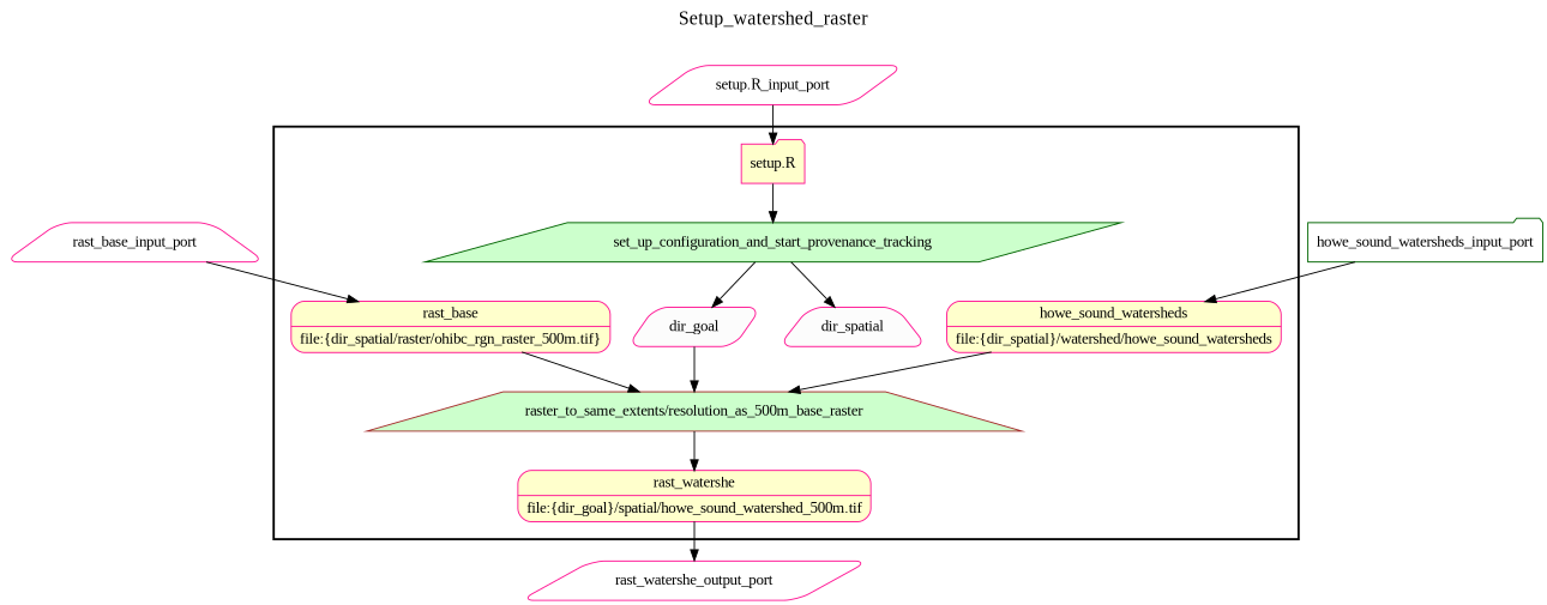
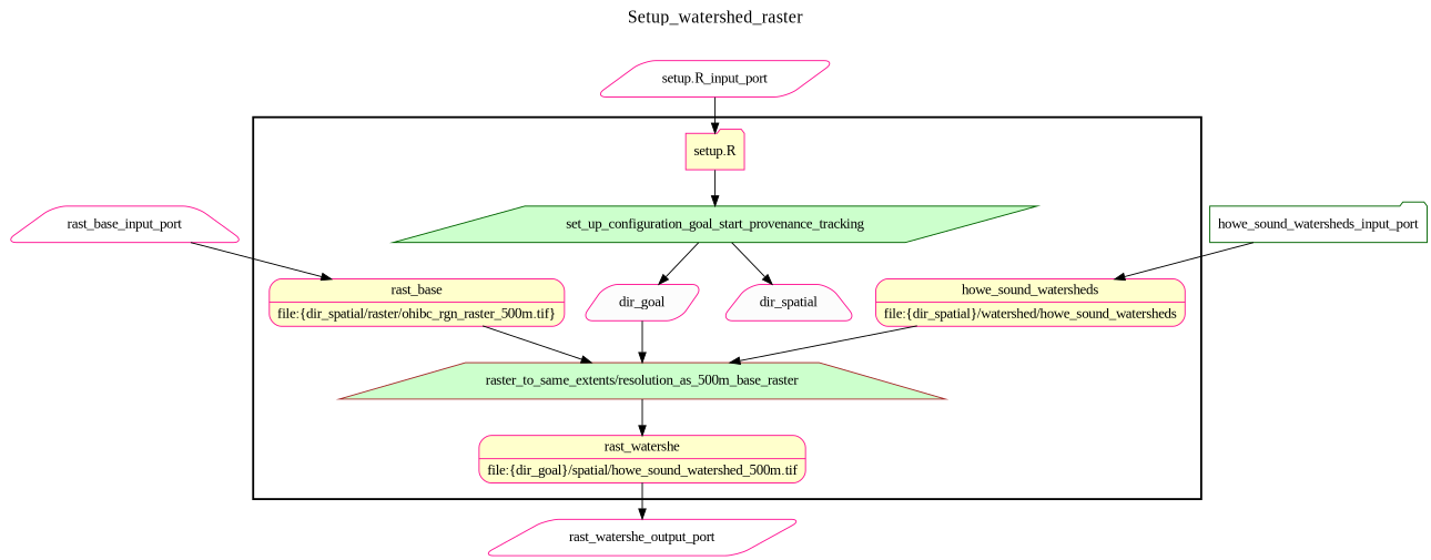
  digraph {
    fontname="Liberation Serif"
    fontsize=18
    label=Setup_watershed_raster
    labelloc=t
    rankdir=TB
    node [color=deeppink fillcolor="#FFFFCC" fontname="Liberation Serif" peripheries=1 shape=parallelogram style="rounded,filled"]
    edge [fontname="Liberation Serif"]
-   set_up_configuration_and_start_provenance_tracking [color=darkgreen fillcolor="#CCFFCC" style=filled]
+   set_up_configuration_and_start_provenance_tracking [color=darkgreen fillcolor="#CCFFCC" style=filled label=set_up_configuration_goal_start_provenance_tracking]
    dir_spatial [fillcolor="#FCFCFC" shape=trapezium]
    dir_goal [fillcolor="#FCFCFC"]
    "raster_to_same_extents/resolution_as_500m_base_raster" [color=brown fillcolor="#CCFFCC" shape=trapezium style=filled]
    n5 [label="{<f0> rast_watershe |<f1> file\:\{dir_goal\}/spatial/howe_sound_watershed_500m.tif}" rankdir=LR shape=record]
    "setup.R" [shape=folder]
    n7 [label="{<f0> rast_base |<f1> file\:\{dir_spatial/raster/ohibc_rgn_raster_500m.tif\}}" rankdir=LR shape=record]
    n8 [label="{<f0> howe_sound_watersheds |<f1> file\:\{dir_spatial\}/watershed/howe_sound_watersheds}" rankdir=LR shape=record]
    rast_watershe_output_port [fillcolor="#FFFFFF" width=0.2]
    "setup.R_input_port" [fillcolor="#FFFFFF" width=0.2]
    rast_base_input_port [fillcolor="#FFFFFF" shape=trapezium width=0.2]
    howe_sound_watersheds_input_port [color=darkgreen fillcolor="#FFFFFF" shape=folder width=0.2]
    subgraph cluster_1 {
      color=black
      label=""
      penwidth=2
      subgraph cluster_2 {
        color=black
        label=""
        penwidth=0
        set_up_configuration_and_start_provenance_tracking
        dir_spatial
        dir_goal
        "raster_to_same_extents/resolution_as_500m_base_raster"
        n5
        "setup.R"
        n7
        n8
      }
    }
    set_up_configuration_and_start_provenance_tracking -> dir_spatial
    set_up_configuration_and_start_provenance_tracking -> dir_goal
    dir_goal -> "raster_to_same_extents/resolution_as_500m_base_raster"
    "raster_to_same_extents/resolution_as_500m_base_raster" -> n5
    n5 -> rast_watershe_output_port
    "setup.R" -> set_up_configuration_and_start_provenance_tracking
    n7 -> "raster_to_same_extents/resolution_as_500m_base_raster"
    n8 -> "raster_to_same_extents/resolution_as_500m_base_raster"
    "setup.R_input_port" -> "setup.R"
    rast_base_input_port -> n7
    howe_sound_watersheds_input_port -> n8
  }
